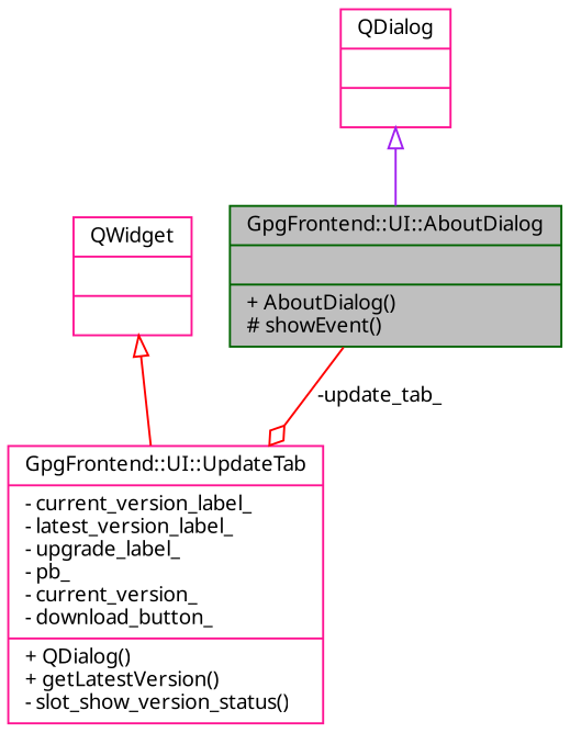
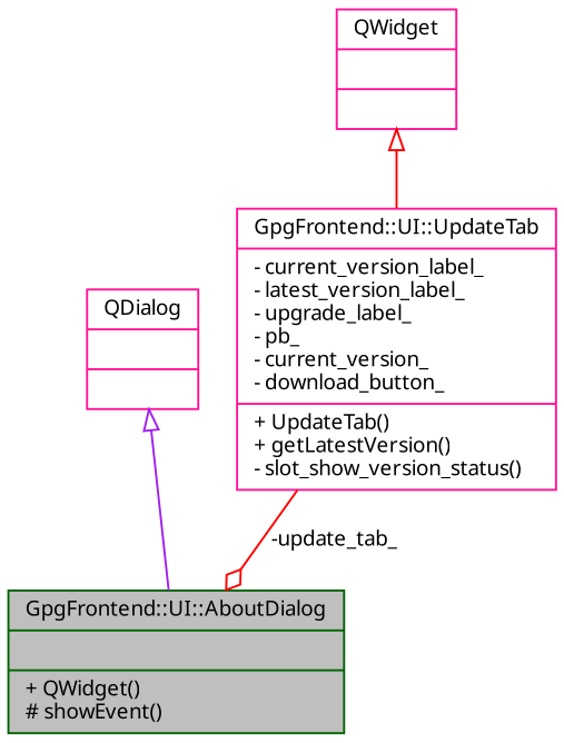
  digraph {
    fontname="Noto Sans"
    node [color=deeppink fillcolor=white fontname="Noto Sans" fontsize=10 shape=record style=filled]
    edge [arrowtail=onormal color=red dir=back fontname="Noto Sans" fontsize=10 labelfontname=Helvetica labelfontsize=10 style=solid]
-   n1 [color=darkgreen fillcolor=grey75 fontcolor=black height=0.2 label="{GpgFrontend::UI::AboutDialog\n||+ AboutDialog()\l# showEvent()\l}" width=0.4]
+   n1 [color=darkgreen fillcolor=grey75 fontcolor=black height=0.2 label="{GpgFrontend::UI::AboutDialog\n||+ QWidget()\l# showEvent()\l}" width=0.4]
    n2 [height=0.2 label="{QDialog\n||}" width=0.4]
-   n3 [height=0.2 label="{GpgFrontend::UI::UpdateTab\n|- current_version_label_\l- latest_version_label_\l- upgrade_label_\l- pb_\l- current_version_\l- download_button_\l|+ QDialog()\l+ getLatestVersion()\l- slot_show_version_status()\l}" width=0.4]
+   n3 [height=0.2 label="{GpgFrontend::UI::UpdateTab\n|- current_version_label_\l- latest_version_label_\l- upgrade_label_\l- pb_\l- current_version_\l- download_button_\l|+ UpdateTab()\l+ getLatestVersion()\l- slot_show_version_status()\l}" width=0.4]
    n4 [height=0.2 label="{QWidget\n||}" width=0.4]
    n2 -> n1 [color=purple]
-   n1 -> n3 [arrowhead=odiamond label=" -update_tab_" arrowtail="" dir=""]
+   n3 -> n1 [arrowhead=odiamond label=" -update_tab_" arrowtail="" dir=""]
    n4 -> n3
  }
